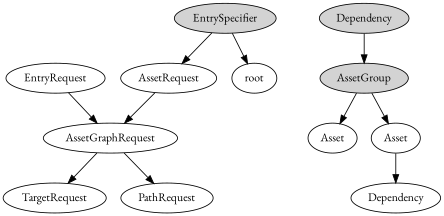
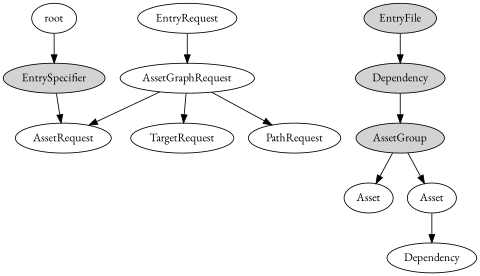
  digraph {
    fontname="EB Garamond"
    node [fontname="EB Garamond"]
    edge [fontname="EB Garamond"]
    AssetGraphRequest
    EntryRequest
    TargetRequest
    PathRequest
    AssetRequest
    EntrySpecifier [style=filled]
+   EntryFile [style=filled]
    n8 [label=Dependency style=filled]
    AssetGroup [style=filled]
    n10 [label=Asset]
    n11 [label=Asset]
    n12 [label=Dependency]
    root
    subgraph sub_1 {
      AssetGraphRequest
      EntryRequest
      TargetRequest
      PathRequest
      AssetRequest
    }
    subgraph sub_2 {
      EntrySpecifier
+     EntryFile
      n8
      AssetGroup
      n10
      n11
      n12
      root
    }
    AssetGraphRequest -> TargetRequest
    AssetGraphRequest -> PathRequest
-   AssetRequest -> AssetGraphRequest
+   AssetGraphRequest -> AssetRequest
    EntryRequest -> AssetGraphRequest
    EntrySpecifier -> AssetRequest
+   EntryFile -> n8
    n8 -> AssetGroup
    AssetGroup -> n10
    AssetGroup -> n11
    n11 -> n12
-   EntrySpecifier -> root
+   root -> EntrySpecifier
  }
